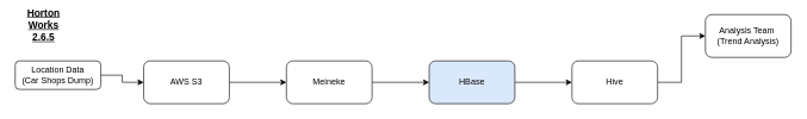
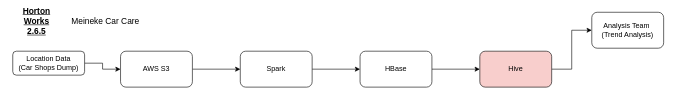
  <mxCell id="0" />
  <mxCell id="1" parent="0" />
  <mxCell id="2" style="edgeStyle=orthogonalEdgeStyle;rounded=0;orthogonalLoop=1;jettySize=auto;html=1;exitX=1;exitY=0.5;exitDx=0;exitDy=0;" edge="1" parent="1" source="3" target="7"><mxGeometry relative="1" as="geometry" /></mxCell>
  <mxCell id="3" value="AWS S3" style="rounded=1;whiteSpace=wrap;html=1;" vertex="1" parent="1"><mxGeometry x="200" y="85" width="120" height="60" as="geometry" /></mxCell>
  <mxCell id="4" style="edgeStyle=orthogonalEdgeStyle;rounded=0;orthogonalLoop=1;jettySize=auto;html=1;exitX=1;exitY=0.5;exitDx=0;exitDy=0;entryX=0;entryY=0.5;entryDx=0;entryDy=0;" edge="1" parent="1" source="5" target="3"><mxGeometry relative="1" as="geometry" /></mxCell>
  <mxCell id="5" value="Location Data&lt;br&gt;(Car Shops Dump)" style="rounded=1;whiteSpace=wrap;html=1;" vertex="1" parent="1"><mxGeometry x="20" y="85" width="120" height="40" as="geometry" /></mxCell>
  <mxCell id="6" style="edgeStyle=orthogonalEdgeStyle;rounded=0;orthogonalLoop=1;jettySize=auto;html=1;exitX=1;exitY=0.5;exitDx=0;exitDy=0;fontSize=14;" edge="1" parent="1" source="7" target="12"><mxGeometry relative="1" as="geometry" /></mxCell>
- <mxCell id="7" value="Meineke" style="rounded=1;whiteSpace=wrap;html=1;" vertex="1" parent="1"><mxGeometry x="400" y="85" width="120" height="60" as="geometry" /></mxCell>
+ <mxCell id="7" value="Spark" style="rounded=1;whiteSpace=wrap;html=1;" vertex="1" parent="1"><mxGeometry x="400" y="85" width="120" height="60" as="geometry" /></mxCell>
  <mxCell id="8" value="&lt;b style=&quot;font-size: 14px;&quot;&gt;&lt;u style=&quot;font-size: 14px;&quot;&gt;Horton Works 2.6.5&lt;/u&gt;&lt;/b&gt;" style="text;html=1;strokeColor=none;fillColor=none;align=center;verticalAlign=middle;whiteSpace=wrap;rounded=0;fontSize=14;" vertex="1" parent="1"><mxGeometry x="40" y="25" width="40" height="20" as="geometry" /></mxCell>
  <mxCell id="9" style="edgeStyle=orthogonalEdgeStyle;rounded=0;orthogonalLoop=1;jettySize=auto;html=1;exitX=1;exitY=0.5;exitDx=0;exitDy=0;entryX=0;entryY=0.5;entryDx=0;entryDy=0;fontSize=14;" edge="1" parent="1" source="10" target="13"><mxGeometry relative="1" as="geometry" /></mxCell>
- <mxCell id="10" value="Hive" style="rounded=1;whiteSpace=wrap;html=1;" vertex="1" parent="1"><mxGeometry x="800" y="85" width="120" height="60" as="geometry" /></mxCell>
+ <mxCell id="10" value="Hive" style="rounded=1;whiteSpace=wrap;html=1;fillColor=#f8cecc;" vertex="1" parent="1"><mxGeometry x="800" y="85" width="120" height="60" as="geometry" /></mxCell>
  <mxCell id="11" style="edgeStyle=orthogonalEdgeStyle;rounded=0;orthogonalLoop=1;jettySize=auto;html=1;exitX=1;exitY=0.5;exitDx=0;exitDy=0;entryX=0;entryY=0.5;entryDx=0;entryDy=0;fontSize=14;" edge="1" parent="1" source="12" target="10"><mxGeometry relative="1" as="geometry" /></mxCell>
- <mxCell id="12" value="HBase" style="rounded=1;whiteSpace=wrap;html=1;fillColor=#dae8fc;" vertex="1" parent="1"><mxGeometry x="600" y="85" width="120" height="60" as="geometry" /></mxCell>
+ <mxCell id="12" value="HBase" style="rounded=1;whiteSpace=wrap;html=1;" vertex="1" parent="1"><mxGeometry x="600" y="85" width="120" height="60" as="geometry" /></mxCell>
  <mxCell id="13" value="Analysis Team&amp;nbsp;&lt;br&gt;(Trend Analysis)" style="rounded=1;whiteSpace=wrap;html=1;" vertex="1" parent="1"><mxGeometry x="987" y="20" width="120" height="60" as="geometry" /></mxCell>
+ <mxCell id="14" value="Meineke Car Care" style="text;html=1;strokeColor=none;fillColor=none;align=center;verticalAlign=middle;whiteSpace=wrap;rounded=0;fontSize=14;" vertex="1" parent="1"><mxGeometry x="110" y="25" width="130" height="20" as="geometry" /></mxCell>
